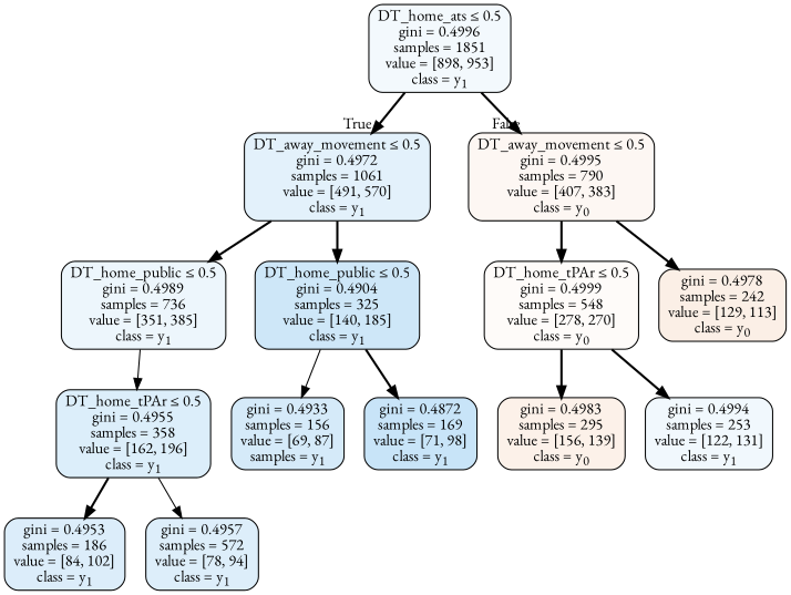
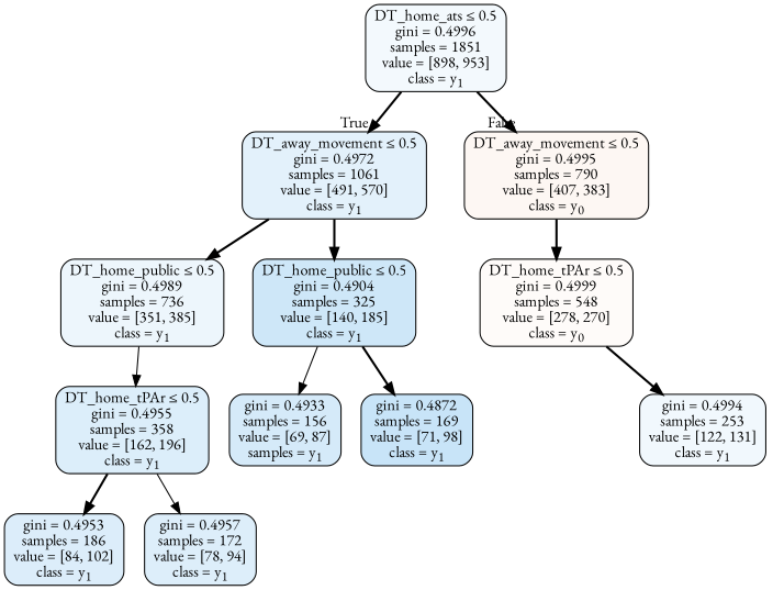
  digraph {
    fontname="EB Garamond"
    node [color=black fontname="EB Garamond" shape=box style="filled, rounded"]
    edge [fontname="EB Garamond" style=bold]
    n1 [fillcolor="#399de50f" label=<DT_home_ats &le; 0.5<br/>gini = 0.4996<br/>samples = 1851<br/>value = [898, 953]<br/>class = y<SUB>1</SUB>>]
    n2 [fillcolor="#399de523" label=<DT_away_movement &le; 0.5<br/>gini = 0.4972<br/>samples = 1061<br/>value = [491, 570]<br/>class = y<SUB>1</SUB>>]
    n3 [fillcolor="#e581390f" label=<DT_away_movement &le; 0.5<br/>gini = 0.4995<br/>samples = 790<br/>value = [407, 383]<br/>class = y<SUB>0</SUB>>]
    n4 [fillcolor="#399de517" label=<DT_home_public &le; 0.5<br/>gini = 0.4989<br/>samples = 736<br/>value = [351, 385]<br/>class = y<SUB>1</SUB>>]
    n5 [fillcolor="#399de53e" label=<DT_home_public &le; 0.5<br/>gini = 0.4904<br/>samples = 325<br/>value = [140, 185]<br/>class = y<SUB>1</SUB>>]
    n6 [fillcolor="#e5813907" label=<DT_home_tPAr &le; 0.5<br/>gini = 0.4999<br/>samples = 548<br/>value = [278, 270]<br/>class = y<SUB>0</SUB>>]
-   n7 [fillcolor="#e5813920" label=<gini = 0.4978<br/>samples = 242<br/>value = [129, 113]<br/>class = y<SUB>0</SUB>>]
    n8 [fillcolor="#399de52c" label=<DT_home_tPAr &le; 0.5<br/>gini = 0.4955<br/>samples = 358<br/>value = [162, 196]<br/>class = y<SUB>1</SUB>>]
    n9 [fillcolor="#399de535" label=<gini = 0.4933<br/>samples = 156<br/>value = [69, 87]<br/>samples = y<SUB>1</SUB>>]
    n10 [fillcolor="#399de546" label=<gini = 0.4872<br/>samples = 169<br/>value = [71, 98]<br/>class = y<SUB>1</SUB>>]
    n11 [fillcolor="#399de52d" label=<gini = 0.4953<br/>samples = 186<br/>value = [84, 102]<br/>class = y<SUB>1</SUB>>]
-   n12 [fillcolor="#399de52b" label=<gini = 0.4957<br/>samples = 572<br/>value = [78, 94]<br/>class = y<SUB>1</SUB>>]
-   n13 [fillcolor="#e581391c" label=<gini = 0.4983<br/>samples = 295<br/>value = [156, 139]<br/>class = y<SUB>0</SUB>>]
+   n12 [fillcolor="#399de52b" label=<gini = 0.4957<br/>samples = 172<br/>value = [78, 94]<br/>class = y<SUB>1</SUB>>]
    n14 [fillcolor="#399de512" label=<gini = 0.4994<br/>samples = 253<br/>value = [122, 131]<br/>class = y<SUB>1</SUB>>]
    n1 -> n2 [headlabel=True labelangle=45 labeldistance=2.5]
    n1 -> n3 [headlabel=False labelangle=-45 labeldistance=2.5]
    n2 -> n4
    n2 -> n5
    n3 -> n6
-   n3 -> n7
    n4 -> n8 [style=solid]
    n5 -> n9 [style=solid]
    n5 -> n10
-   n6 -> n13
    n6 -> n14
    n8 -> n11
    n8 -> n12 [style=solid]
  }
